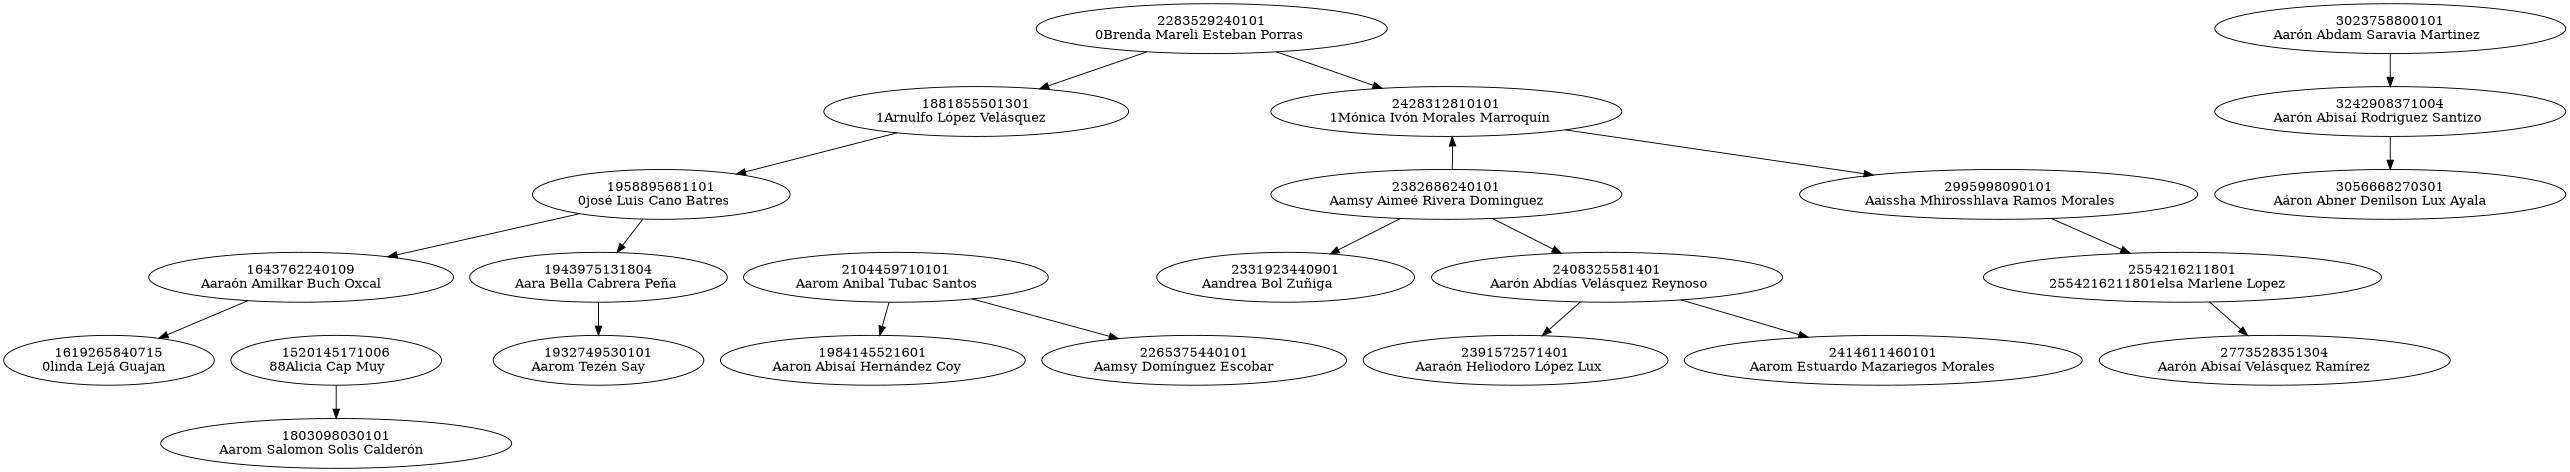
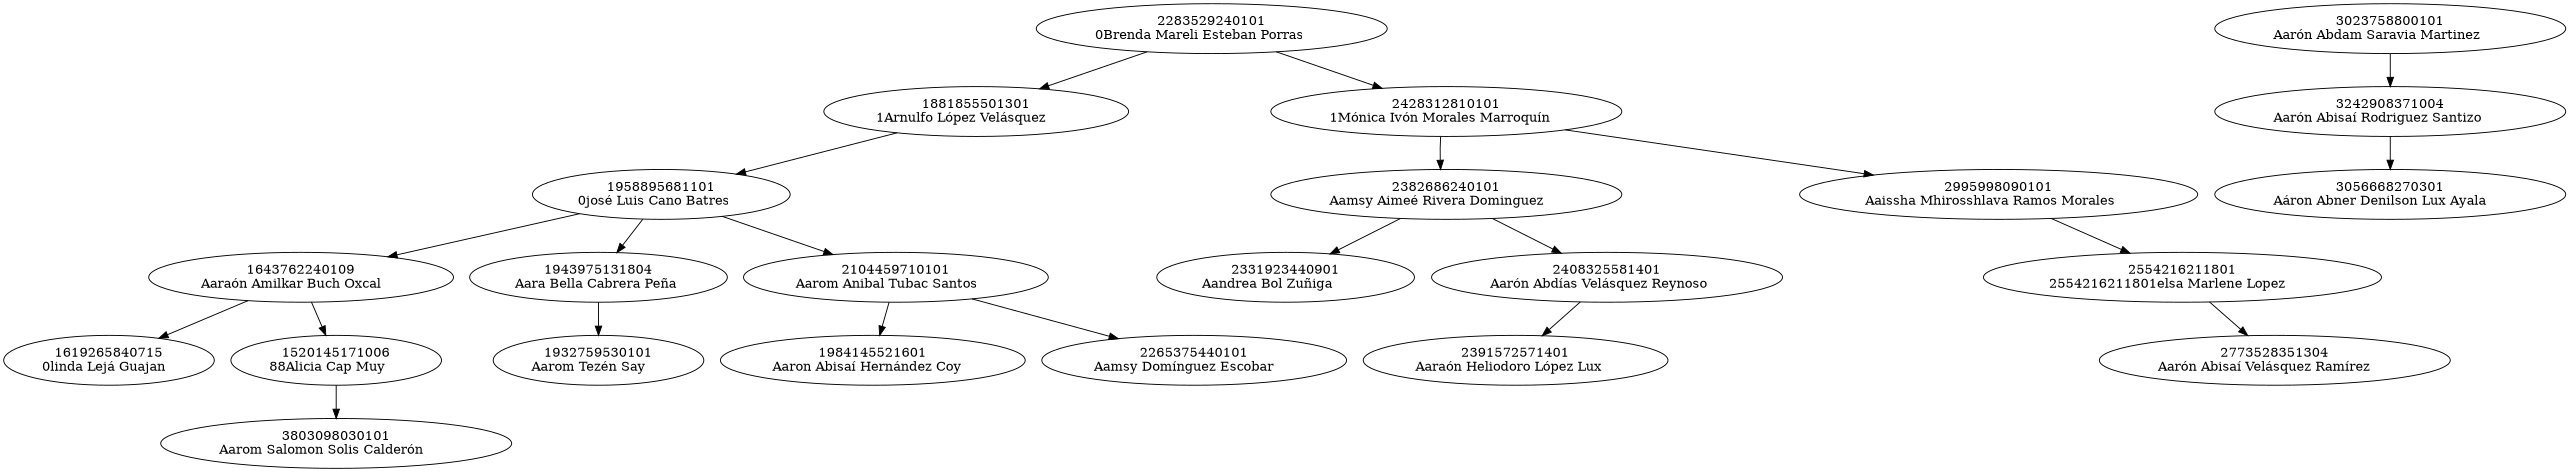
  digraph {
    n1 [label="2283529240101\n0Brenda Mareli Esteban Porras	"]
    n2 [label="1881855501301\n1Arnulfo López Velásquez	"]
    n3 [label="2428312810101\n1Mónica Ivón Morales Marroquín	"]
    n4 [label="1958895681101\n0josé Luis Cano Batres	"]
    n5 [label="2382686240101\nAamsy Aimeé Rivera Dominguez	"]
    n6 [label="2995998090101\nAaissha Mhirosshlava Ramos Morales	"]
    n7 [label="1643762240109\nAaraón Amilkar Buch Oxcal	"]
    n8 [label="1619265840715\n0linda Lejá Guajan	"]
    n9 [label="1520145171006\n88Alicia Cap Muy	"]
    n10 [label="1943975131804\nAara Bella Cabrera Peña	"]
    n11 [label="2104459710101\nAarom Anibal Tubac Santos	"]
-   n12 [label="1803098030101\nAarom Salomon Solis Calderón	"]
-   n13 [label="1932749530101\nAarom Tezén Say	"]
+   n12 [label="3803098030101\nAarom Salomon Solis Calderón	"]
+   n13 [label="1932759530101\nAarom Tezén Say	"]
    n14 [label="1984145521601\nAaron Abisaí Hernández Coy	"]
    n15 [label="2265375440101\nAamsy Domínguez Escobar	"]
    n16 [label="2331923440901\nAandrea Bol Zuñiga	"]
    n17 [label="2408325581401\nAarón Abdías Velásquez Reynoso	"]
    n18 [label="2554216211801\n2554216211801elsa Marlene Lopez	"]
    n19 [label="2391572571401\nAaraón Heliodoro López Lux	"]
-   n20 [label="2414611460101\nAarom Estuardo Mazariegos Morales	"]
    n21 [label="2773528351304\nAarón Abisaí Velásquez Ramírez	"]
    n22 [label="3023758800101\nAarón Abdam Saravia Martinez	"]
    n23 [label="3242908371004\nAarón Abisaí Rodriguez Santizo	"]
    n24 [label="3056668270301\nAáron Abner Denilson Lux Ayala	"]
    n1 -> n2
    n1 -> n3
    n2 -> n4
-   n5 -> n3
+   n3 -> n5
    n3 -> n6
    n4 -> n7
    n4 -> n10
+   n4 -> n11
    n5 -> n16
    n5 -> n17
    n6 -> n18
    n7 -> n8
+   n7 -> n9
    n9 -> n12
    n10 -> n13
    n11 -> n14
    n11 -> n15
    n17 -> n19
-   n17 -> n20
    n18 -> n21
    n22 -> n23
    n23 -> n24
  }
